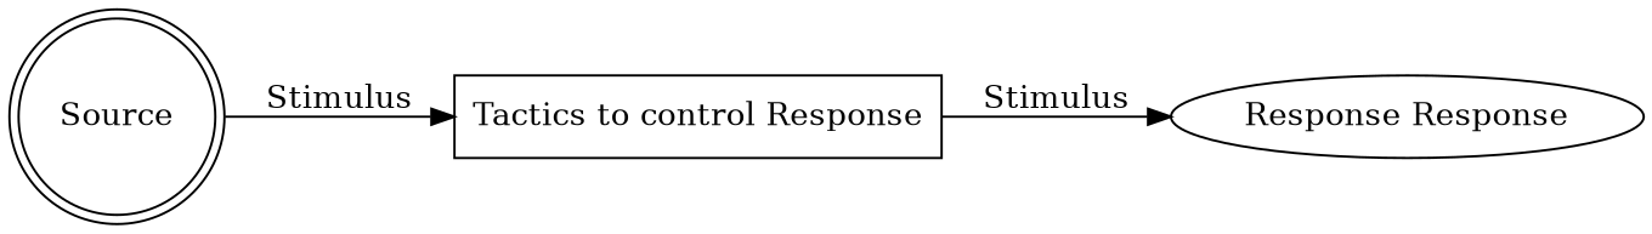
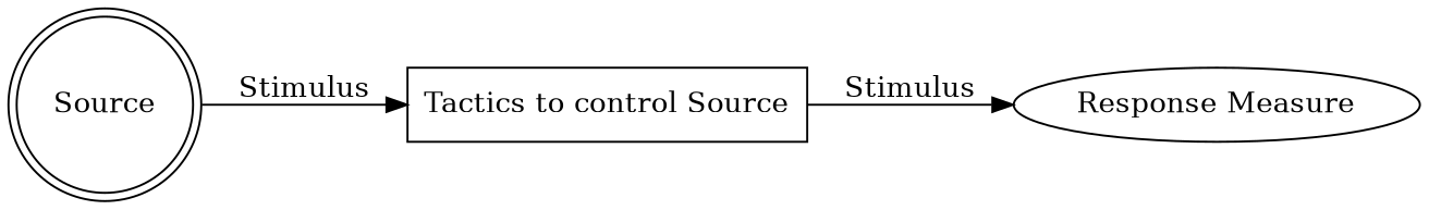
  digraph {
    rankdir=LR
    n1 [label=Source shape=doublecircle]
-   n2 [label="Tactics to control Response" shape=rectangle]
-   n3 [label="Response Response" shape=oval]
+   n2 [label="Tactics to control Source" shape=rectangle]
+   n3 [label="Response Measure" shape=oval]
    n1 -> n2 [label=Stimulus]
    n2 -> n3 [label=Stimulus]
  }
